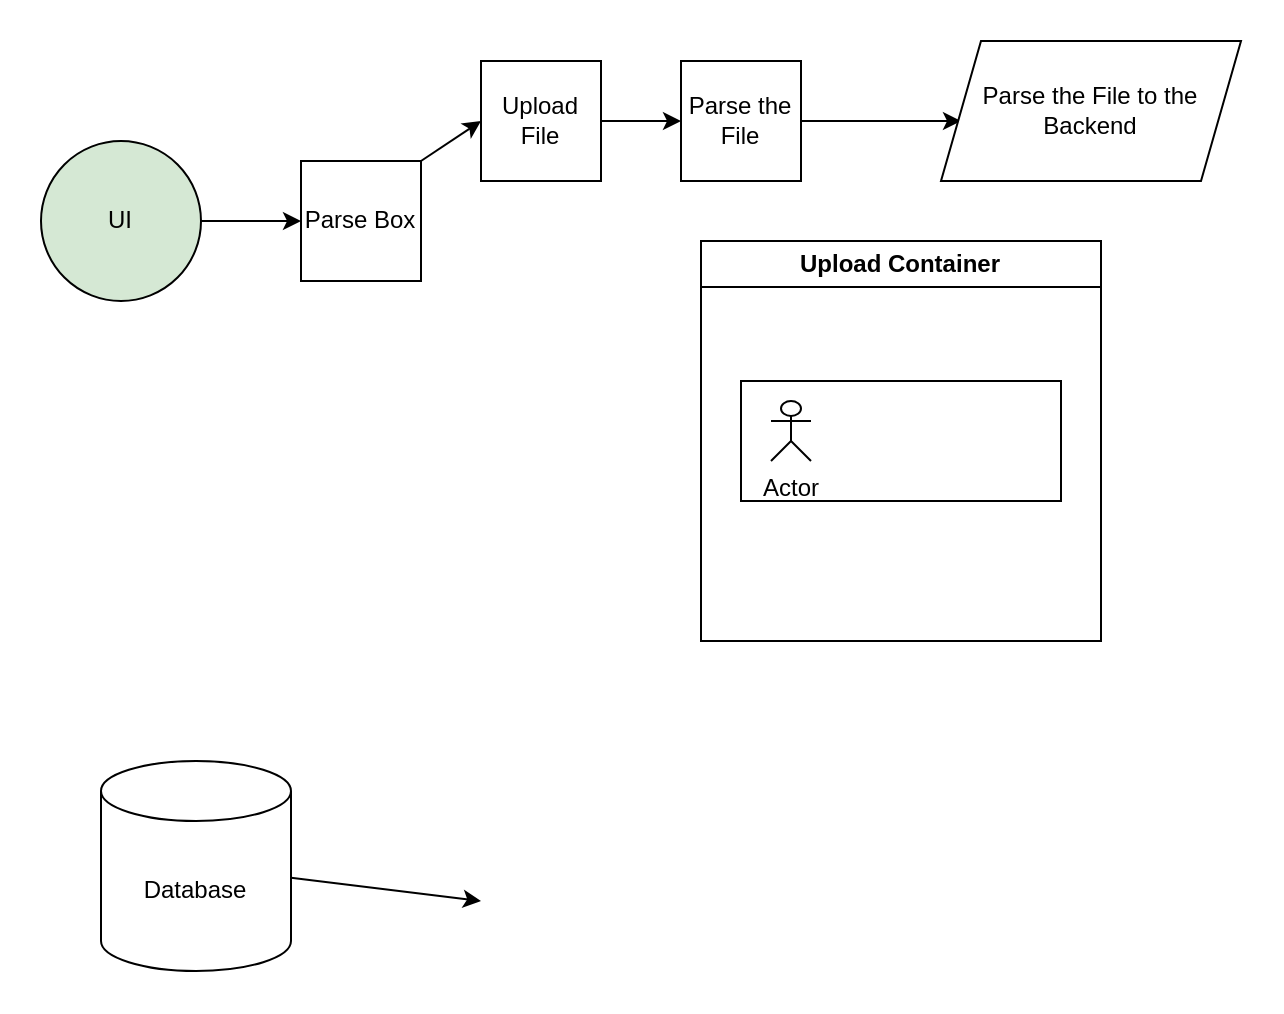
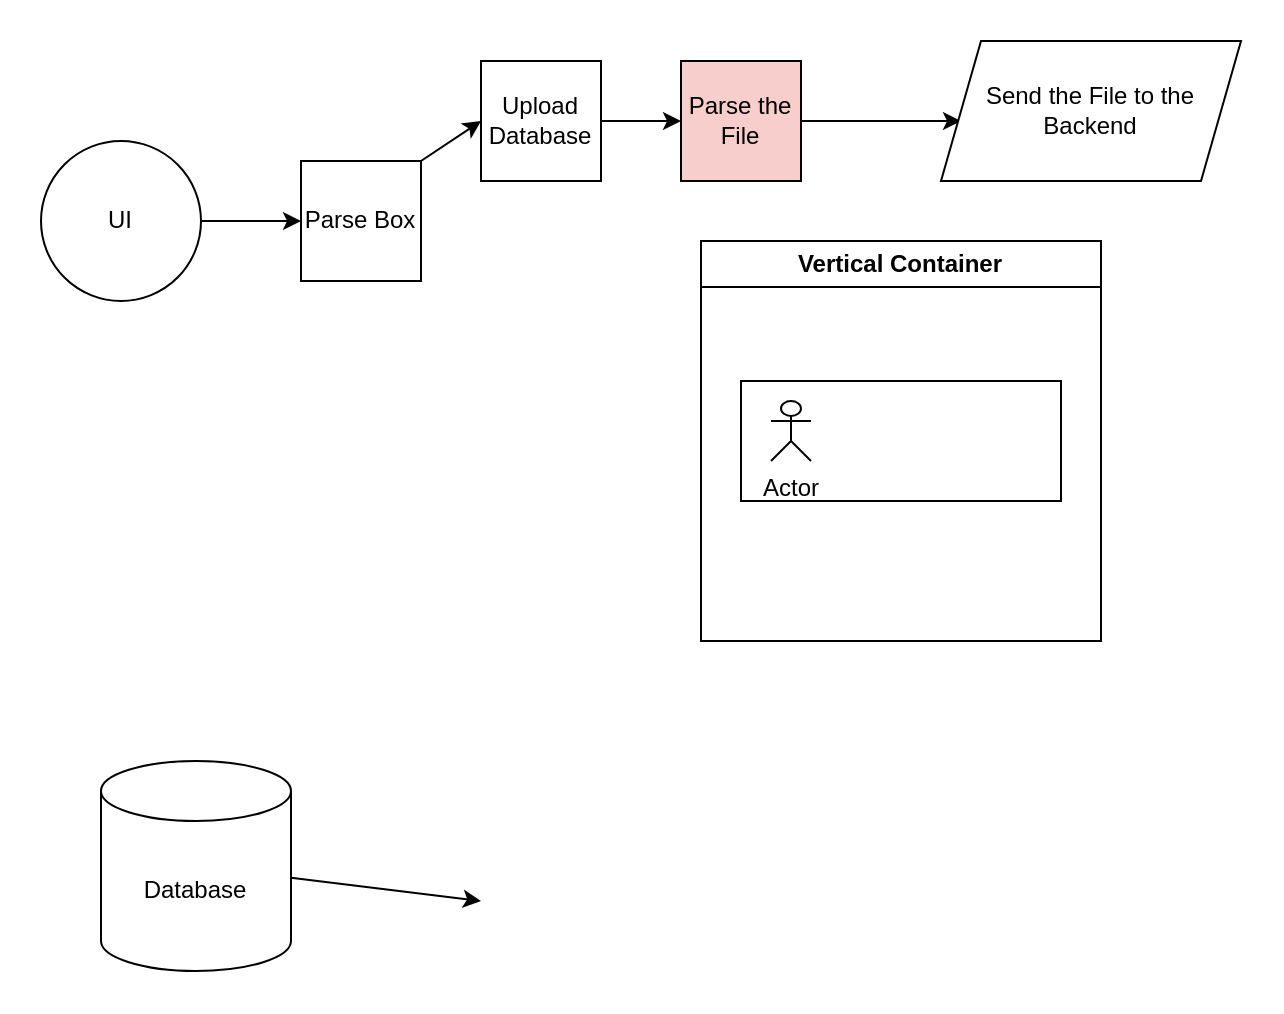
  <mxCell id="0" />
  <mxCell id="1" parent="0" />
  <mxCell id="2" style="edgeStyle=none;html=1;" edge="1" parent="1"><mxGeometry relative="1" as="geometry"><mxPoint x="150" y="110" as="targetPoint" /><mxPoint x="100" y="110" as="sourcePoint" /></mxGeometry></mxCell>
- <mxCell id="3" value="UI" style="ellipse;whiteSpace=wrap;html=1;aspect=fixed;fillColor=#d5e8d4;" vertex="1" parent="1"><mxGeometry x="20" y="70" width="80" height="80" as="geometry" /></mxCell>
+ <mxCell id="3" value="UI" style="ellipse;whiteSpace=wrap;html=1;aspect=fixed;" vertex="1" parent="1"><mxGeometry x="20" y="70" width="80" height="80" as="geometry" /></mxCell>
  <mxCell id="4" style="edgeStyle=none;html=1;exitX=1;exitY=0;exitDx=0;exitDy=0;" edge="1" parent="1" source="5"><mxGeometry relative="1" as="geometry"><mxPoint x="240" y="60" as="targetPoint" /></mxGeometry></mxCell>
  <mxCell id="5" value="Parse Box" style="whiteSpace=wrap;html=1;aspect=fixed;" vertex="1" parent="1"><mxGeometry x="150" y="80" width="60" height="60" as="geometry" /></mxCell>
  <mxCell id="6" style="edgeStyle=none;html=1;exitX=1;exitY=0.5;exitDx=0;exitDy=0;" edge="1" parent="1" source="7"><mxGeometry relative="1" as="geometry"><mxPoint x="340" y="60" as="targetPoint" /></mxGeometry></mxCell>
- <mxCell id="7" value="Upload File" style="whiteSpace=wrap;html=1;aspect=fixed;" vertex="1" parent="1"><mxGeometry x="240" y="30" width="60" height="60" as="geometry" /></mxCell>
+ <mxCell id="7" value="Upload Database" style="whiteSpace=wrap;html=1;aspect=fixed;" vertex="1" parent="1"><mxGeometry x="240" y="30" width="60" height="60" as="geometry" /></mxCell>
  <mxCell id="8" style="edgeStyle=none;html=1;" edge="1" parent="1" source="9"><mxGeometry relative="1" as="geometry"><mxPoint x="480" y="60" as="targetPoint" /></mxGeometry></mxCell>
- <mxCell id="9" value="Parse the File" style="whiteSpace=wrap;html=1;aspect=fixed;" vertex="1" parent="1"><mxGeometry x="340" y="30" width="60" height="60" as="geometry" /></mxCell>
- <mxCell id="10" value="Parse the File to the Backend" style="shape=parallelogram;perimeter=parallelogramPerimeter;whiteSpace=wrap;html=1;fixedSize=1;" vertex="1" parent="1"><mxGeometry x="470" y="20" width="150" height="70" as="geometry" /></mxCell>
- <mxCell id="11" value="Upload Container" style="swimlane;whiteSpace=wrap;html=1;" vertex="1" parent="1"><mxGeometry x="350" y="120" width="200" height="200" as="geometry" /></mxCell>
+ <mxCell id="9" value="Parse the File" style="whiteSpace=wrap;html=1;aspect=fixed;fillColor=#f8cecc;" vertex="1" parent="1"><mxGeometry x="340" y="30" width="60" height="60" as="geometry" /></mxCell>
+ <mxCell id="10" value="Send the File to the Backend" style="shape=parallelogram;perimeter=parallelogramPerimeter;whiteSpace=wrap;html=1;fixedSize=1;" vertex="1" parent="1"><mxGeometry x="470" y="20" width="150" height="70" as="geometry" /></mxCell>
+ <mxCell id="11" value="Vertical Container" style="swimlane;whiteSpace=wrap;html=1;" vertex="1" parent="1"><mxGeometry x="350" y="120" width="200" height="200" as="geometry" /></mxCell>
  <mxCell id="12" value="" style="rounded=0;whiteSpace=wrap;html=1;" vertex="1" parent="11"><mxGeometry x="20" y="70" width="160" height="60" as="geometry" /></mxCell>
  <mxCell id="13" value="Actor" style="shape=umlActor;verticalLabelPosition=bottom;verticalAlign=top;html=1;outlineConnect=0;" vertex="1" parent="11"><mxGeometry x="35" y="80" width="20" height="30" as="geometry" /></mxCell>
  <mxCell id="14" style="edgeStyle=none;html=1;" edge="1" parent="1" source="15"><mxGeometry relative="1" as="geometry"><mxPoint x="240" y="450" as="targetPoint" /></mxGeometry></mxCell>
  <mxCell id="15" value="Database" style="shape=cylinder3;whiteSpace=wrap;html=1;boundedLbl=1;backgroundOutline=1;size=15;" vertex="1" parent="1"><mxGeometry x="50" y="380" width="95" height="105" as="geometry" /></mxCell>
